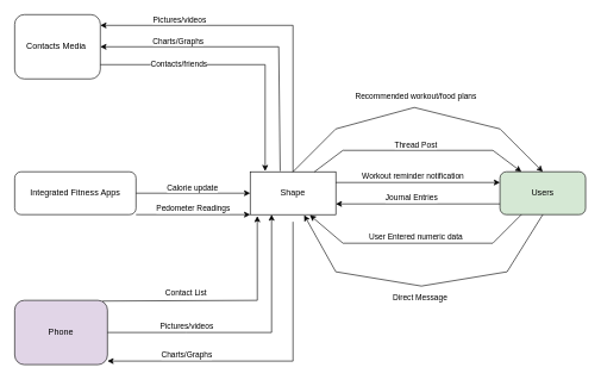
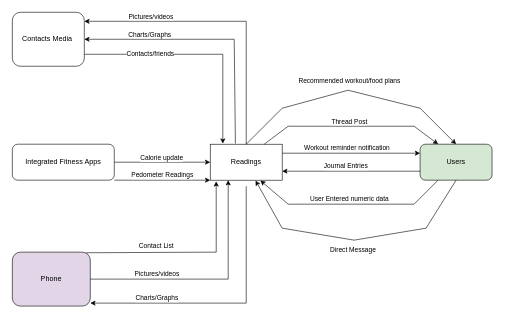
  <mxCell id="0" />
  <mxCell id="1" parent="0" />
- <mxCell id="2" value="Shape" style="rounded=0;whiteSpace=wrap;html=1;" parent="1" vertex="1"><mxGeometry x="350" y="240" width="120" height="60" as="geometry" /></mxCell>
+ <mxCell id="2" value="Readings" style="rounded=0;whiteSpace=wrap;html=1;" parent="1" vertex="1"><mxGeometry x="350" y="240" width="120" height="60" as="geometry" /></mxCell>
  <mxCell id="3" value="Integrated Fitness Apps" style="rounded=1;whiteSpace=wrap;html=1;" parent="1" vertex="1"><mxGeometry x="20" y="240" width="170" height="60" as="geometry" /></mxCell>
  <mxCell id="4" value="Contacts Media&amp;nbsp;" style="rounded=1;whiteSpace=wrap;html=1;" parent="1" vertex="1"><mxGeometry x="20" y="20" width="120" height="90" as="geometry" /></mxCell>
  <mxCell id="5" value="Phone" style="rounded=1;whiteSpace=wrap;html=1;fillColor=#e1d5e7;" parent="1" vertex="1"><mxGeometry x="20" y="420" width="130" height="90" as="geometry" /></mxCell>
  <mxCell id="6" value="Users" style="rounded=1;whiteSpace=wrap;html=1;fillColor=#d5e8d4;" parent="1" vertex="1"><mxGeometry x="700" y="240" width="120" height="60" as="geometry" /></mxCell>
  <mxCell id="7" value="" style="endArrow=classic;html=1;rounded=0;exitX=1;exitY=0.5;exitDx=0;exitDy=0;entryX=0;entryY=0.5;entryDx=0;entryDy=0;" parent="1" source="3" target="2" edge="1"><mxGeometry width="50" height="50" relative="1" as="geometry"><mxPoint x="390" y="290" as="sourcePoint" /><mxPoint x="440" y="240" as="targetPoint" /></mxGeometry></mxCell>
  <mxCell id="8" value="Calorie update" style="edgeLabel;html=1;align=center;verticalAlign=middle;resizable=0;points=[];" parent="7" vertex="1" connectable="0"><mxGeometry x="-0.192" y="7" relative="1" as="geometry"><mxPoint x="13" y="-1" as="offset" /></mxGeometry></mxCell>
  <mxCell id="9" value="" style="endArrow=classic;html=1;rounded=0;exitX=1;exitY=0.5;exitDx=0;exitDy=0;entryX=0.25;entryY=1;entryDx=0;entryDy=0;" parent="1" source="5" target="2" edge="1"><mxGeometry width="50" height="50" relative="1" as="geometry"><mxPoint x="390" y="290" as="sourcePoint" /><mxPoint x="440" y="240" as="targetPoint" /><Array as="points"><mxPoint x="260" y="465" /><mxPoint x="380" y="465" /></Array></mxGeometry></mxCell>
  <mxCell id="10" value="Pictures/videos" style="edgeLabel;html=1;align=center;verticalAlign=middle;resizable=0;points=[];" parent="9" vertex="1" connectable="0"><mxGeometry x="-0.617" y="4" relative="1" as="geometry"><mxPoint x="34" y="-6" as="offset" /></mxGeometry></mxCell>
  <mxCell id="11" value="" style="endArrow=classic;html=1;rounded=0;exitX=0.5;exitY=1;exitDx=0;exitDy=0;" parent="1" edge="1"><mxGeometry width="50" height="50" relative="1" as="geometry"><mxPoint x="410" y="310" as="sourcePoint" /><mxPoint x="150" y="505" as="targetPoint" /><Array as="points"><mxPoint x="410" y="505" /></Array></mxGeometry></mxCell>
  <mxCell id="12" value="Charts/Graphs" style="edgeLabel;html=1;align=center;verticalAlign=middle;resizable=0;points=[];" parent="11" vertex="1" connectable="0"><mxGeometry x="0.631" y="-7" relative="1" as="geometry"><mxPoint x="26" y="-2" as="offset" /></mxGeometry></mxCell>
  <mxCell id="13" value="" style="endArrow=classic;html=1;rounded=0;exitX=1;exitY=1;exitDx=0;exitDy=0;entryX=0;entryY=1;entryDx=0;entryDy=0;" parent="1" source="3" target="2" edge="1"><mxGeometry width="50" height="50" relative="1" as="geometry"><mxPoint x="390" y="290" as="sourcePoint" /><mxPoint x="440" y="240" as="targetPoint" /></mxGeometry></mxCell>
  <mxCell id="14" value="Pedometer Readings" style="edgeLabel;html=1;align=center;verticalAlign=middle;resizable=0;points=[];" parent="13" vertex="1" connectable="0"><mxGeometry x="-0.278" y="2" relative="1" as="geometry"><mxPoint x="21" y="-7" as="offset" /></mxGeometry></mxCell>
  <mxCell id="15" value="" style="endArrow=classic;html=1;rounded=0;exitX=0.5;exitY=0;exitDx=0;exitDy=0;" parent="1" source="2" edge="1"><mxGeometry width="50" height="50" relative="1" as="geometry"><mxPoint x="390" y="290" as="sourcePoint" /><mxPoint x="140" y="35" as="targetPoint" /><Array as="points"><mxPoint x="410" y="35" /></Array></mxGeometry></mxCell>
  <mxCell id="16" value="Pictures/videos" style="edgeLabel;html=1;align=center;verticalAlign=middle;resizable=0;points=[];" parent="15" vertex="1" connectable="0"><mxGeometry x="0.565" y="-6" relative="1" as="geometry"><mxPoint x="7" y="-3" as="offset" /></mxGeometry></mxCell>
  <mxCell id="17" value="" style="endArrow=classic;html=1;rounded=0;exitX=1;exitY=0.25;exitDx=0;exitDy=0;entryX=0;entryY=0.25;entryDx=0;entryDy=0;" parent="1" source="2" target="6" edge="1"><mxGeometry width="50" height="50" relative="1" as="geometry"><mxPoint x="390" y="290" as="sourcePoint" /><mxPoint x="440" y="240" as="targetPoint" /></mxGeometry></mxCell>
  <mxCell id="18" value="Workout reminder notification" style="edgeLabel;html=1;align=center;verticalAlign=middle;resizable=0;points=[];" parent="17" vertex="1" connectable="0"><mxGeometry x="-0.436" y="5" relative="1" as="geometry"><mxPoint x="42" y="-5" as="offset" /></mxGeometry></mxCell>
  <mxCell id="19" value="" style="endArrow=classic;html=1;rounded=0;exitX=0;exitY=0.75;exitDx=0;exitDy=0;entryX=1;entryY=0.75;entryDx=0;entryDy=0;" parent="1" source="6" target="2" edge="1"><mxGeometry width="50" height="50" relative="1" as="geometry"><mxPoint x="390" y="290" as="sourcePoint" /><mxPoint x="440" y="240" as="targetPoint" /></mxGeometry></mxCell>
  <mxCell id="20" value="Journal Entries" style="edgeLabel;html=1;align=center;verticalAlign=middle;resizable=0;points=[];" parent="19" vertex="1" connectable="0"><mxGeometry x="0.576" y="-5" relative="1" as="geometry"><mxPoint x="56" y="-4" as="offset" /></mxGeometry></mxCell>
  <mxCell id="21" value="" style="endArrow=classic;html=1;rounded=0;exitX=0.25;exitY=1;exitDx=0;exitDy=0;entryX=0.697;entryY=1.01;entryDx=0;entryDy=0;entryPerimeter=0;" parent="1" source="6" target="2" edge="1"><mxGeometry width="50" height="50" relative="1" as="geometry"><mxPoint x="390" y="290" as="sourcePoint" /><mxPoint x="440" y="240" as="targetPoint" /><Array as="points"><mxPoint x="690" y="340" /><mxPoint x="480" y="340" /></Array></mxGeometry></mxCell>
  <mxCell id="22" value="User Entered numeric data" style="edgeLabel;html=1;align=center;verticalAlign=middle;resizable=0;points=[];" parent="21" vertex="1" connectable="0"><mxGeometry x="0.33" y="-5" relative="1" as="geometry"><mxPoint x="53" y="-5" as="offset" /></mxGeometry></mxCell>
  <mxCell id="23" value="" style="endArrow=classic;html=1;rounded=0;exitX=0.5;exitY=1;exitDx=0;exitDy=0;entryX=0.63;entryY=1.01;entryDx=0;entryDy=0;entryPerimeter=0;" parent="1" source="6" target="2" edge="1"><mxGeometry width="50" height="50" relative="1" as="geometry"><mxPoint x="390" y="290" as="sourcePoint" /><mxPoint x="440" y="240" as="targetPoint" /><Array as="points"><mxPoint x="710" y="380" /><mxPoint x="590" y="400" /><mxPoint x="470" y="380" /></Array></mxGeometry></mxCell>
  <mxCell id="24" value="Direct Message" style="edgeLabel;html=1;align=center;verticalAlign=middle;resizable=0;points=[];" parent="23" vertex="1" connectable="0"><mxGeometry x="0.291" y="-6" relative="1" as="geometry"><mxPoint x="57" y="31" as="offset" /></mxGeometry></mxCell>
  <mxCell id="25" value="" style="endArrow=classic;html=1;rounded=0;entryX=0.25;entryY=0;entryDx=0;entryDy=0;exitX=0.75;exitY=0;exitDx=0;exitDy=0;" parent="1" source="2" target="6" edge="1"><mxGeometry width="50" height="50" relative="1" as="geometry"><mxPoint x="390" y="290" as="sourcePoint" /><mxPoint x="440" y="240" as="targetPoint" /><Array as="points"><mxPoint x="480" y="210" /><mxPoint x="690" y="210" /></Array></mxGeometry></mxCell>
  <mxCell id="26" value="Thread Post" style="edgeLabel;html=1;align=center;verticalAlign=middle;resizable=0;points=[];" parent="25" vertex="1" connectable="0"><mxGeometry x="-0.292" y="8" relative="1" as="geometry"><mxPoint x="41" y="-1" as="offset" /></mxGeometry></mxCell>
  <mxCell id="27" value="" style="endArrow=classic;html=1;rounded=0;exitX=0.35;exitY=-0.017;exitDx=0;exitDy=0;exitPerimeter=0;" parent="1" source="2" edge="1"><mxGeometry width="50" height="50" relative="1" as="geometry"><mxPoint x="360" y="240" as="sourcePoint" /><mxPoint x="140" y="65" as="targetPoint" /><Array as="points"><mxPoint x="390" y="65" /></Array></mxGeometry></mxCell>
  <mxCell id="28" value="Charts/Graphs" style="edgeLabel;html=1;align=center;verticalAlign=middle;resizable=0;points=[];" parent="27" vertex="1" connectable="0"><mxGeometry x="0.689" y="-1" relative="1" as="geometry"><mxPoint x="43" y="-8" as="offset" /></mxGeometry></mxCell>
  <mxCell id="29" value="" style="endArrow=classic;html=1;rounded=0;exitX=0.5;exitY=0;exitDx=0;exitDy=0;entryX=0.5;entryY=0;entryDx=0;entryDy=0;" parent="1" source="2" target="6" edge="1"><mxGeometry width="50" height="50" relative="1" as="geometry"><mxPoint x="390" y="290" as="sourcePoint" /><mxPoint x="440" y="240" as="targetPoint" /><Array as="points"><mxPoint x="470" y="180" /><mxPoint x="580" y="150" /><mxPoint x="700" y="180" /></Array></mxGeometry></mxCell>
  <mxCell id="30" value="Recommended workout/food plans" style="edgeLabel;html=1;align=center;verticalAlign=middle;resizable=0;points=[];" parent="29" vertex="1" connectable="0"><mxGeometry x="-0.316" y="7" relative="1" as="geometry"><mxPoint x="61" y="-24" as="offset" /></mxGeometry></mxCell>
  <mxCell id="31" value="Contact List" style="endArrow=classic;html=1;rounded=0;entryX=0.083;entryY=1.033;entryDx=0;entryDy=0;entryPerimeter=0;exitX=0.946;exitY=0.011;exitDx=0;exitDy=0;exitPerimeter=0;" parent="1" source="5" target="2" edge="1"><mxGeometry x="-0.301" y="10" width="50" height="50" relative="1" as="geometry"><mxPoint x="160" y="430" as="sourcePoint" /><mxPoint x="190" y="400" as="targetPoint" /><Array as="points"><mxPoint x="360" y="420" /></Array><mxPoint as="offset" /></mxGeometry></mxCell>
  <mxCell id="32" value="Contacts/friends" style="endArrow=classic;html=1;rounded=0;entryX=0.175;entryY=-0.017;entryDx=0;entryDy=0;entryPerimeter=0;" parent="1" target="2" edge="1"><mxGeometry x="-0.421" width="50" height="50" relative="1" as="geometry"><mxPoint x="140" y="90" as="sourcePoint" /><mxPoint x="370" y="100" as="targetPoint" /><Array as="points"><mxPoint x="371" y="90" /></Array><mxPoint as="offset" /></mxGeometry></mxCell>
